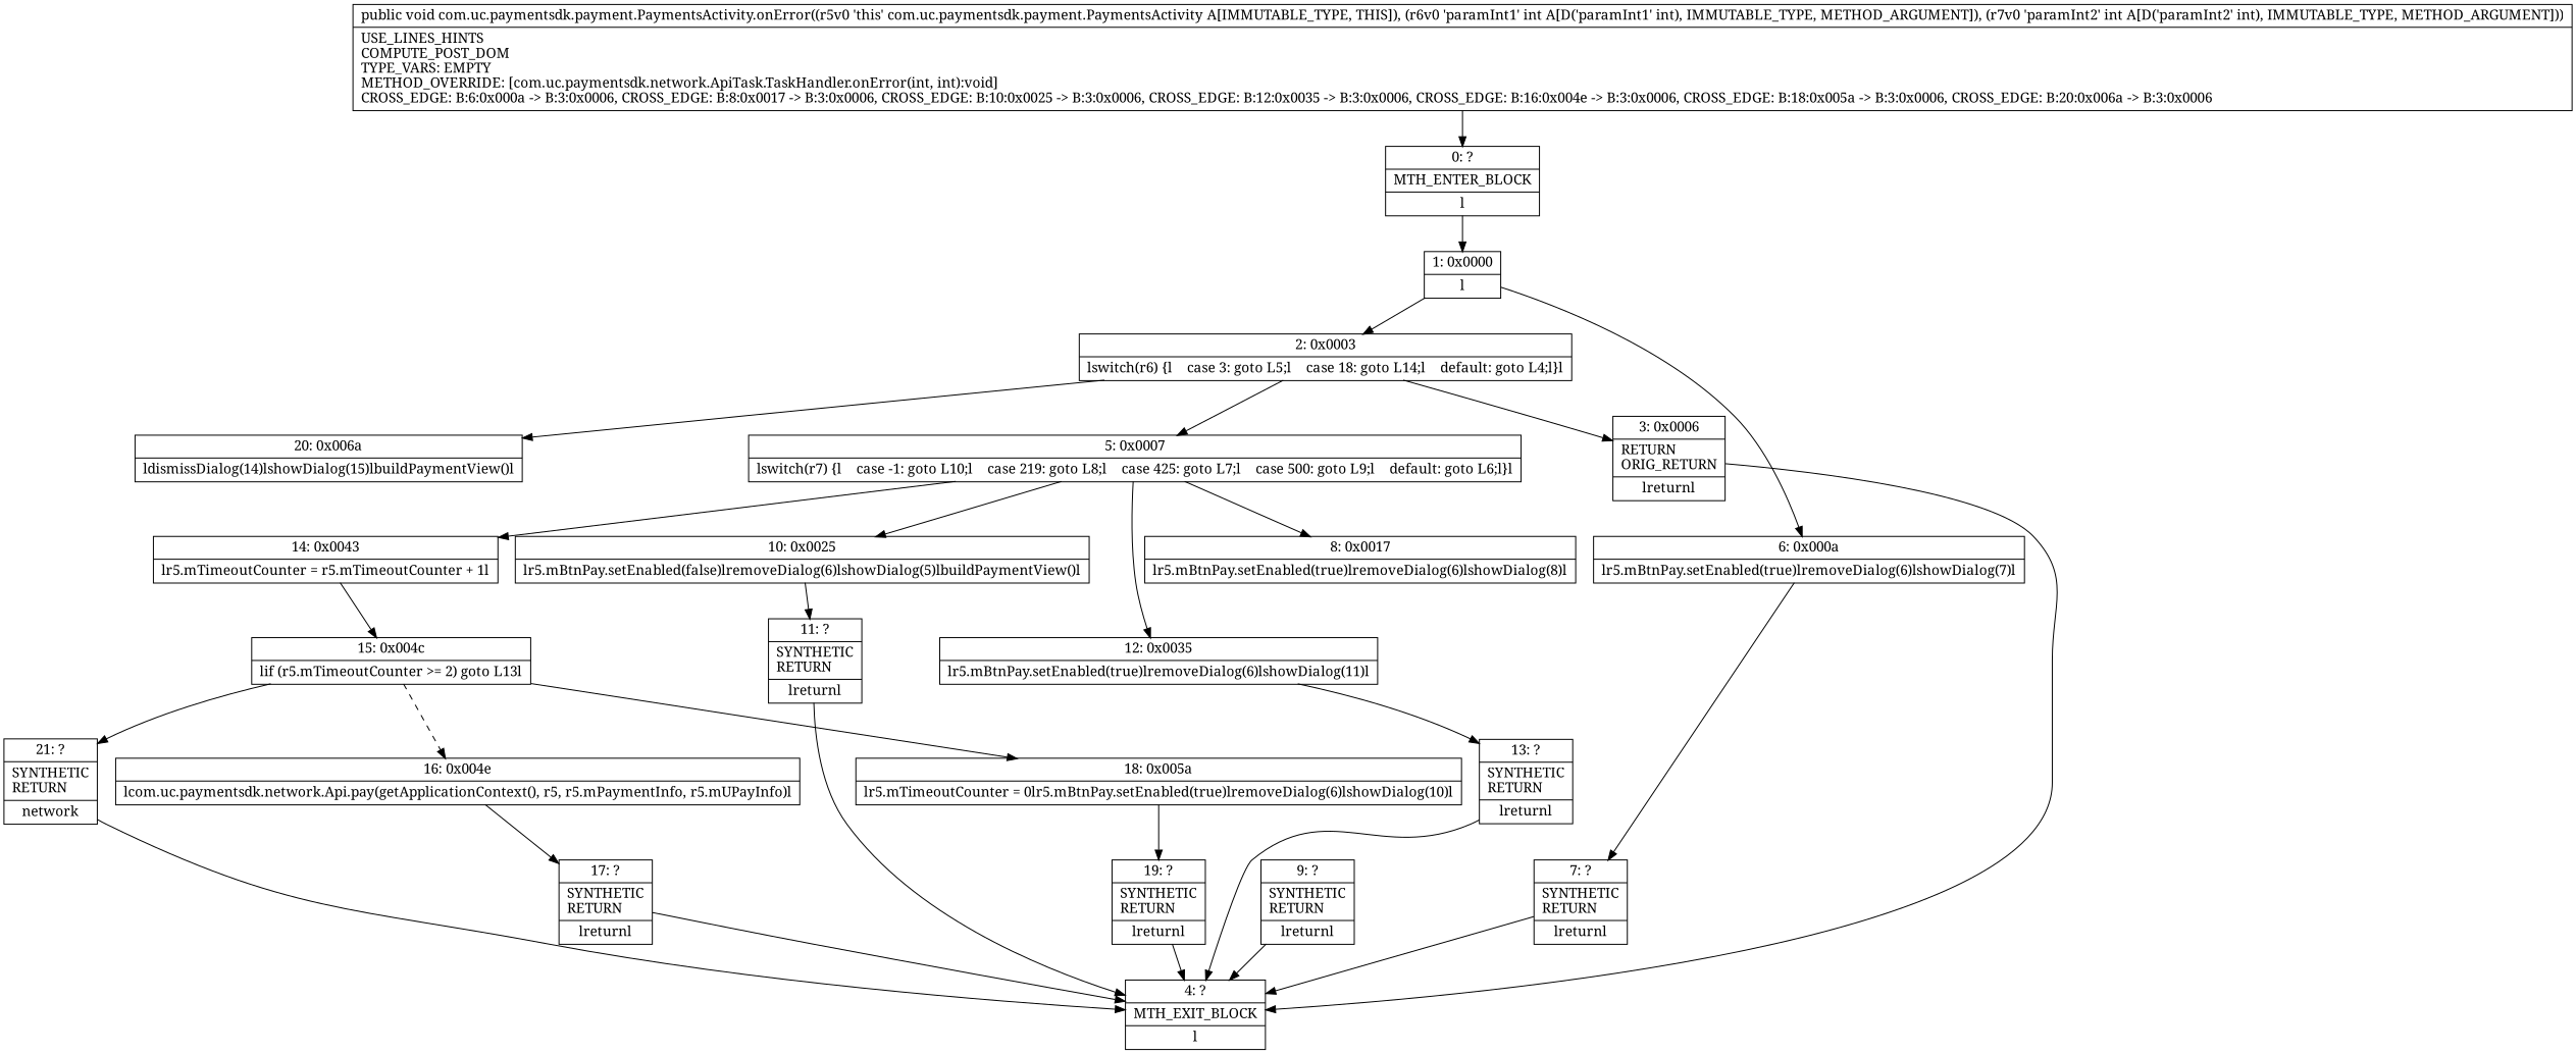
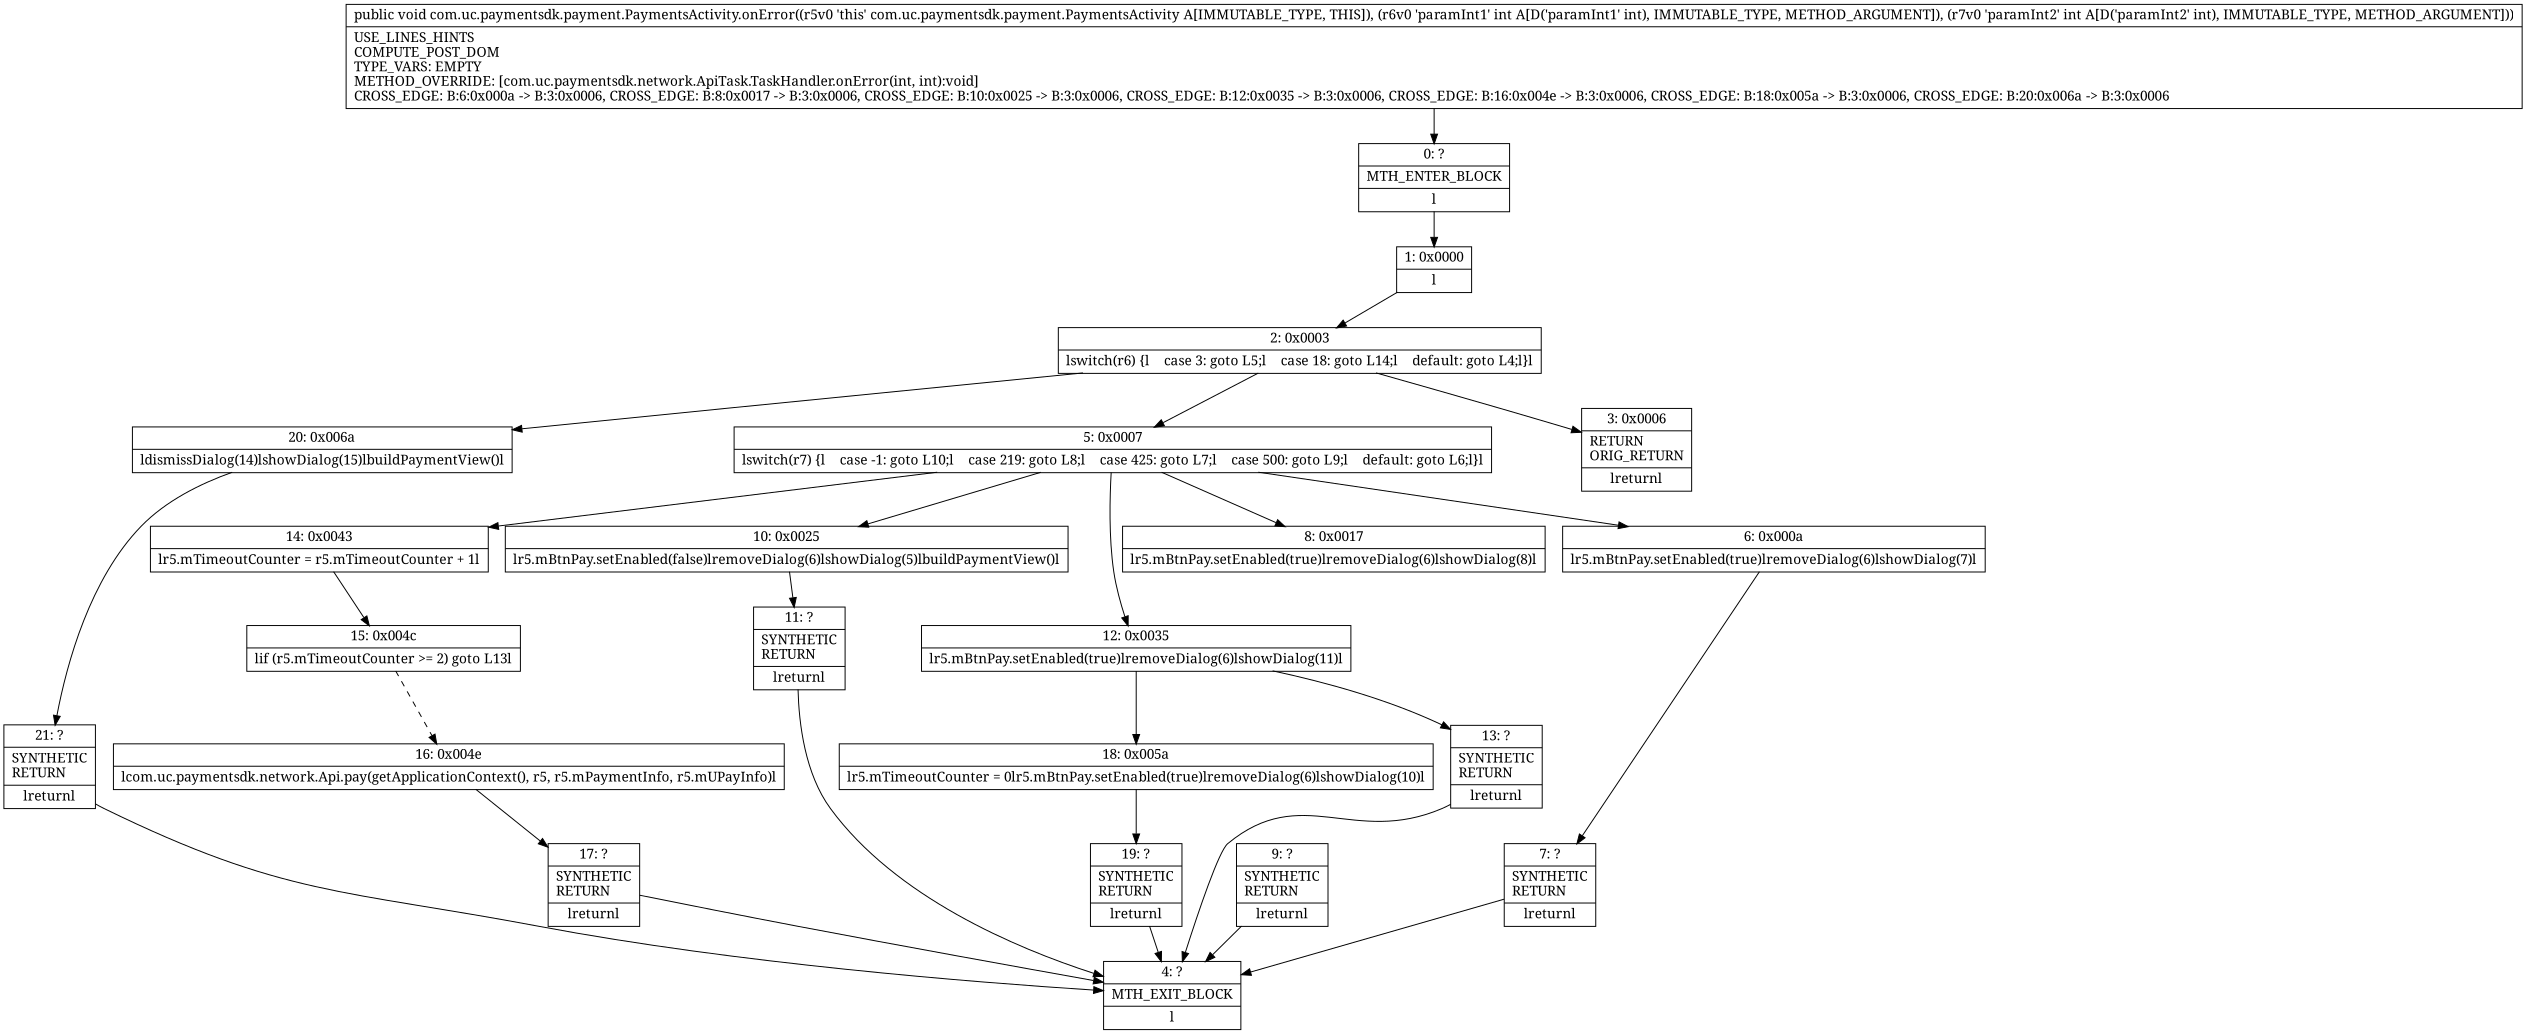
  digraph {
    fontname="Noto Serif"
    node [fontname="Noto Serif" shape=record]
    edge [fontname="Noto Serif"]
    n1 [label="{0\:\ ?|MTH_ENTER_BLOCK\l|l}"]
    n2 [label="{1\:\ 0x0000|l}"]
    n3 [label="{2\:\ 0x0003|lswitch(r6) \{l    case 3: goto L5;l    case 18: goto L14;l    default: goto L4;l\}l}"]
    n4 [label="{3\:\ 0x0006|RETURN\lORIG_RETURN\l|lreturnl}"]
    n5 [label="{5\:\ 0x0007|lswitch(r7) \{l    case \-1: goto L10;l    case 219: goto L8;l    case 425: goto L7;l    case 500: goto L9;l    default: goto L6;l\}l}"]
    n6 [label="{20\:\ 0x006a|ldismissDialog(14)lshowDialog(15)lbuildPaymentView()l}"]
    n7 [label="{4\:\ ?|MTH_EXIT_BLOCK\l|l}"]
    n8 [label="{6\:\ 0x000a|lr5.mBtnPay.setEnabled(true)lremoveDialog(6)lshowDialog(7)l}"]
    n9 [label="{8\:\ 0x0017|lr5.mBtnPay.setEnabled(true)lremoveDialog(6)lshowDialog(8)l}"]
    n10 [label="{10\:\ 0x0025|lr5.mBtnPay.setEnabled(false)lremoveDialog(6)lshowDialog(5)lbuildPaymentView()l}"]
    n11 [label="{12\:\ 0x0035|lr5.mBtnPay.setEnabled(true)lremoveDialog(6)lshowDialog(11)l}"]
    n12 [label="{14\:\ 0x0043|lr5.mTimeoutCounter = r5.mTimeoutCounter + 1l}"]
-   n13 [label="{21\:\ ?|SYNTHETIC\lRETURN\l|network}"]
+   n13 [label="{21\:\ ?|SYNTHETIC\lRETURN\l|lreturnl}"]
    n14 [label="{7\:\ ?|SYNTHETIC\lRETURN\l|lreturnl}"]
    n15 [label="{11\:\ ?|SYNTHETIC\lRETURN\l|lreturnl}"]
    n16 [label="{13\:\ ?|SYNTHETIC\lRETURN\l|lreturnl}"]
    n17 [label="{15\:\ 0x004c|lif (r5.mTimeoutCounter \>= 2) goto L13l}"]
    n18 [label="{9\:\ ?|SYNTHETIC\lRETURN\l|lreturnl}"]
    n19 [label="{16\:\ 0x004e|lcom.uc.paymentsdk.network.Api.pay(getApplicationContext(), r5, r5.mPaymentInfo, r5.mUPayInfo)l}"]
    n20 [label="{18\:\ 0x005a|lr5.mTimeoutCounter = 0lr5.mBtnPay.setEnabled(true)lremoveDialog(6)lshowDialog(10)l}"]
    n21 [label="{17\:\ ?|SYNTHETIC\lRETURN\l|lreturnl}"]
    n22 [label="{19\:\ ?|SYNTHETIC\lRETURN\l|lreturnl}"]
    n23 [label="{public void com.uc.paymentsdk.payment.PaymentsActivity.onError((r5v0 'this' com.uc.paymentsdk.payment.PaymentsActivity A[IMMUTABLE_TYPE, THIS]), (r6v0 'paramInt1' int A[D('paramInt1' int), IMMUTABLE_TYPE, METHOD_ARGUMENT]), (r7v0 'paramInt2' int A[D('paramInt2' int), IMMUTABLE_TYPE, METHOD_ARGUMENT]))  | USE_LINES_HINTS\lCOMPUTE_POST_DOM\lTYPE_VARS: EMPTY\lMETHOD_OVERRIDE: [com.uc.paymentsdk.network.ApiTask.TaskHandler.onError(int, int):void]\lCROSS_EDGE: B:6:0x000a \-\> B:3:0x0006, CROSS_EDGE: B:8:0x0017 \-\> B:3:0x0006, CROSS_EDGE: B:10:0x0025 \-\> B:3:0x0006, CROSS_EDGE: B:12:0x0035 \-\> B:3:0x0006, CROSS_EDGE: B:16:0x004e \-\> B:3:0x0006, CROSS_EDGE: B:18:0x005a \-\> B:3:0x0006, CROSS_EDGE: B:20:0x006a \-\> B:3:0x0006\l}"]
    n1 -> n2
    n2 -> n3
    n3 -> n4
    n3 -> n5
    n3 -> n6
-   n4 -> n7
-   n2 -> n8
+   n5 -> n8
    n5 -> n9
    n5 -> n10
    n5 -> n11
    n5 -> n12
-   n17 -> n13
+   n6 -> n13
    n8 -> n14
    n10 -> n15
    n11 -> n16
    n12 -> n17
    n13 -> n7
    n14 -> n7
    n15 -> n7
    n16 -> n7
    n17 -> n19 [style=dashed]
-   n17 -> n20
+   n11 -> n20
    n18 -> n7
    n19 -> n21
    n20 -> n22
    n21 -> n7
    n22 -> n7
    n23 -> n1
  }
